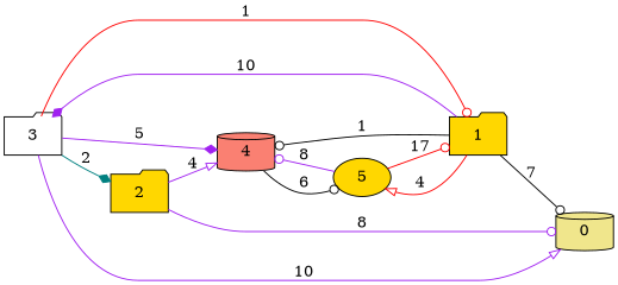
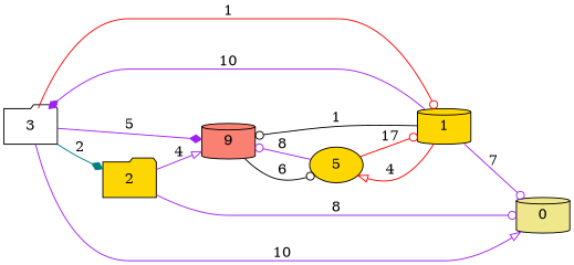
  digraph {
    rankdir=LR
    node [fillcolor=gold shape=cylinder style=filled]
    edge [arrowhead=odot color=purple]
    3 [fillcolor=white shape=folder]
-   4 [fillcolor=salmon]
+   4 [fillcolor=salmon label=9]
    2 [shape=folder]
    0 [fillcolor=khaki]
-   1 [shape=folder]
+   1
    5 [shape=ellipse]
    3 -> 4 [arrowhead=diamond label=5]
    3 -> 2 [arrowhead=diamond color=teal label=2]
    3 -> 0 [arrowhead=onormal label=10]
    3 -> 1 [color=red label=1]
    4 -> 5 [color=black label=6]
    2 -> 4 [arrowhead=onormal label=4]
    2 -> 0 [label=8]
    1 -> 3 [arrowhead=diamond label=10]
    1 -> 4 [color=black label=1]
-   1 -> 0 [color=black label=7]
+   1 -> 0 [label=7]
    1 -> 5 [arrowhead=onormal color=red label=4]
    5 -> 4 [label=8]
    5 -> 1 [color=red label=17]
  }
